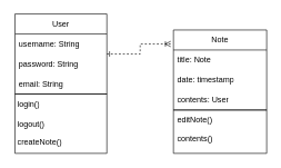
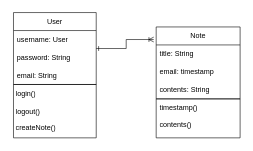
  <mxCell id="0" />
  <mxCell id="1" parent="0" />
- <mxCell id="2" value="" style="edgeStyle=orthogonalEdgeStyle;rounded=0;orthogonalLoop=1;jettySize=auto;html=1;entryX=-0.029;entryY=0.175;entryDx=0;entryDy=0;entryPerimeter=0;endArrow=ERoneToMany;endFill=0;strokeColor=default;startArrow=ERone;startFill=0;dashed=1;" edge="1" parent="1" source="3" target="7"><mxGeometry relative="1" as="geometry" /></mxCell>
+ <mxCell id="2" value="" style="edgeStyle=orthogonalEdgeStyle;rounded=0;orthogonalLoop=1;jettySize=auto;html=1;entryX=-0.029;entryY=0.175;entryDx=0;entryDy=0;entryPerimeter=0;endArrow=ERoneToMany;endFill=0;strokeColor=default;startArrow=ERone;startFill=0;" edge="1" parent="1" source="3" target="7"><mxGeometry relative="1" as="geometry" /></mxCell>
  <mxCell id="3" value="User" style="swimlane;fontStyle=0;childLayout=stackLayout;horizontal=1;startSize=30;horizontalStack=0;resizeParent=1;resizeParentMax=0;resizeLast=0;collapsible=1;marginBottom=0;whiteSpace=wrap;html=1;" vertex="1" parent="1"><mxGeometry x="22" y="20" width="138" height="120" as="geometry" /></mxCell>
- <mxCell id="4" value="username: String" style="text;strokeColor=none;fillColor=none;align=left;verticalAlign=middle;spacingLeft=4;spacingRight=4;overflow=hidden;points=[[0,0.5],[1,0.5]];portConstraint=eastwest;rotatable=0;whiteSpace=wrap;html=1;" vertex="1" parent="3"><mxGeometry y="30" width="138" height="30" as="geometry" /></mxCell>
+ <mxCell id="4" value="username: User" style="text;strokeColor=none;fillColor=none;align=left;verticalAlign=middle;spacingLeft=4;spacingRight=4;overflow=hidden;points=[[0,0.5],[1,0.5]];portConstraint=eastwest;rotatable=0;whiteSpace=wrap;html=1;" vertex="1" parent="3"><mxGeometry y="30" width="138" height="30" as="geometry" /></mxCell>
  <mxCell id="5" value="password: String" style="text;strokeColor=none;fillColor=none;align=left;verticalAlign=middle;spacingLeft=4;spacingRight=4;overflow=hidden;points=[[0,0.5],[1,0.5]];portConstraint=eastwest;rotatable=0;whiteSpace=wrap;html=1;" vertex="1" parent="3"><mxGeometry y="60" width="138" height="30" as="geometry" /></mxCell>
  <mxCell id="6" value="email: String" style="text;strokeColor=none;fillColor=none;align=left;verticalAlign=middle;spacingLeft=4;spacingRight=4;overflow=hidden;points=[[0,0.5],[1,0.5]];portConstraint=eastwest;rotatable=0;whiteSpace=wrap;html=1;" vertex="1" parent="3"><mxGeometry y="90" width="138" height="30" as="geometry" /></mxCell>
  <mxCell id="7" value="Note" style="swimlane;fontStyle=0;childLayout=stackLayout;horizontal=1;startSize=30;horizontalStack=0;resizeParent=1;resizeParentMax=0;resizeLast=0;collapsible=1;marginBottom=0;whiteSpace=wrap;html=1;" vertex="1" parent="1"><mxGeometry x="260" y="44" width="140" height="120" as="geometry" /></mxCell>
- <mxCell id="8" value="title: Note" style="text;strokeColor=none;fillColor=none;align=left;verticalAlign=middle;spacingLeft=4;spacingRight=4;overflow=hidden;points=[[0,0.5],[1,0.5]];portConstraint=eastwest;rotatable=0;whiteSpace=wrap;html=1;" vertex="1" parent="7"><mxGeometry y="30" width="140" height="30" as="geometry" /></mxCell>
- <mxCell id="9" value="date: timestamp" style="text;strokeColor=none;fillColor=none;align=left;verticalAlign=middle;spacingLeft=4;spacingRight=4;overflow=hidden;points=[[0,0.5],[1,0.5]];portConstraint=eastwest;rotatable=0;whiteSpace=wrap;html=1;" vertex="1" parent="7"><mxGeometry y="60" width="140" height="30" as="geometry" /></mxCell>
- <mxCell id="10" value="contents: User" style="text;strokeColor=none;fillColor=none;align=left;verticalAlign=middle;spacingLeft=4;spacingRight=4;overflow=hidden;points=[[0,0.5],[1,0.5]];portConstraint=eastwest;rotatable=0;whiteSpace=wrap;html=1;" vertex="1" parent="7"><mxGeometry y="90" width="140" height="30" as="geometry" /></mxCell>
+ <mxCell id="8" value="title: String" style="text;strokeColor=none;fillColor=none;align=left;verticalAlign=middle;spacingLeft=4;spacingRight=4;overflow=hidden;points=[[0,0.5],[1,0.5]];portConstraint=eastwest;rotatable=0;whiteSpace=wrap;html=1;" vertex="1" parent="7"><mxGeometry y="30" width="140" height="30" as="geometry" /></mxCell>
+ <mxCell id="9" value="email: timestamp" style="text;strokeColor=none;fillColor=none;align=left;verticalAlign=middle;spacingLeft=4;spacingRight=4;overflow=hidden;points=[[0,0.5],[1,0.5]];portConstraint=eastwest;rotatable=0;whiteSpace=wrap;html=1;" vertex="1" parent="7"><mxGeometry y="60" width="140" height="30" as="geometry" /></mxCell>
+ <mxCell id="10" value="contents: String" style="text;strokeColor=none;fillColor=none;align=left;verticalAlign=middle;spacingLeft=4;spacingRight=4;overflow=hidden;points=[[0,0.5],[1,0.5]];portConstraint=eastwest;rotatable=0;whiteSpace=wrap;html=1;" vertex="1" parent="7"><mxGeometry y="90" width="140" height="30" as="geometry" /></mxCell>
  <mxCell id="11" value="" style="swimlane;startSize=0;" vertex="1" parent="1"><mxGeometry x="22" y="140" width="138" height="89" as="geometry" /></mxCell>
  <mxCell id="12" value="login()" style="text;strokeColor=none;fillColor=none;align=left;verticalAlign=middle;spacingLeft=4;spacingRight=4;overflow=hidden;points=[[0,0.5],[1,0.5]];portConstraint=eastwest;rotatable=0;whiteSpace=wrap;html=1;" vertex="1" parent="11"><mxGeometry x="-2" width="140" height="30" as="geometry" /></mxCell>
  <mxCell id="13" value="logout()" style="text;strokeColor=none;fillColor=none;align=left;verticalAlign=middle;spacingLeft=4;spacingRight=4;overflow=hidden;points=[[0,0.5],[1,0.5]];portConstraint=eastwest;rotatable=0;whiteSpace=wrap;html=1;" vertex="1" parent="11"><mxGeometry x="-2" y="30" width="140" height="30" as="geometry" /></mxCell>
  <mxCell id="14" value="createNote()" style="text;strokeColor=none;fillColor=none;align=left;verticalAlign=middle;spacingLeft=4;spacingRight=4;overflow=hidden;points=[[0,0.5],[1,0.5]];portConstraint=eastwest;rotatable=0;whiteSpace=wrap;html=1;" vertex="1" parent="1"><mxGeometry x="20" y="198" width="140" height="30" as="geometry" /></mxCell>
  <mxCell id="15" value="" style="swimlane;startSize=0;" vertex="1" parent="1"><mxGeometry x="260" y="164" width="140" height="65" as="geometry" /></mxCell>
- <mxCell id="16" value="editNote()" style="text;strokeColor=none;fillColor=none;align=left;verticalAlign=middle;spacingLeft=4;spacingRight=4;overflow=hidden;points=[[0,0.5],[1,0.5]];portConstraint=eastwest;rotatable=0;whiteSpace=wrap;html=1;" vertex="1" parent="15"><mxGeometry width="140" height="30" as="geometry" /></mxCell>
+ <mxCell id="16" value="timestamp()" style="text;strokeColor=none;fillColor=none;align=left;verticalAlign=middle;spacingLeft=4;spacingRight=4;overflow=hidden;points=[[0,0.5],[1,0.5]];portConstraint=eastwest;rotatable=0;whiteSpace=wrap;html=1;" vertex="1" parent="15"><mxGeometry width="140" height="30" as="geometry" /></mxCell>
  <mxCell id="17" value="contents()" style="text;strokeColor=none;fillColor=none;align=left;verticalAlign=middle;spacingLeft=4;spacingRight=4;overflow=hidden;points=[[0,0.5],[1,0.5]];portConstraint=eastwest;rotatable=0;whiteSpace=wrap;html=1;" vertex="1" parent="15"><mxGeometry y="28" width="140" height="30" as="geometry" /></mxCell>
